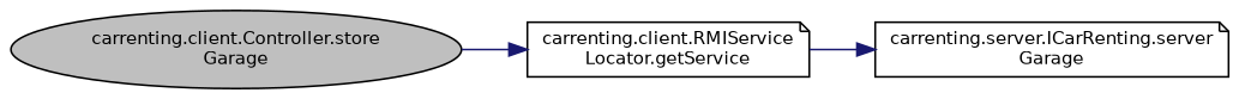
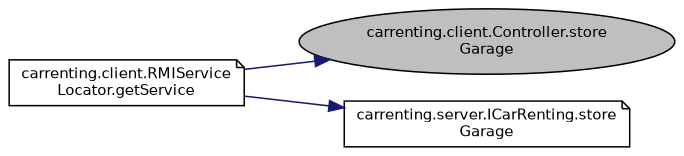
  digraph {
    rankdir=LR
    node [color=black fillcolor=white fontname=Helvetica fontsize=10 shape=note style=filled]
    edge [color=midnightblue fontname=Helvetica fontsize=10 labelfontname=Helvetica labelfontsize=10 style=solid]
    n1 [fillcolor=grey75 fontcolor=black height=0.2 label="carrenting.client.Controller.store\lGarage" shape=ellipse width=0.4]
    n2 [height=0.2 label="carrenting.client.RMIService\lLocator.getService" width=0.4]
-   n3 [height=0.2 label="carrenting.server.ICarRenting.server\lGarage" width=0.4]
-   n1 -> n2
+   n3 [height=0.2 label="carrenting.server.ICarRenting.store\lGarage" width=0.4]
+   n2 -> n1
    n2 -> n3
  }
